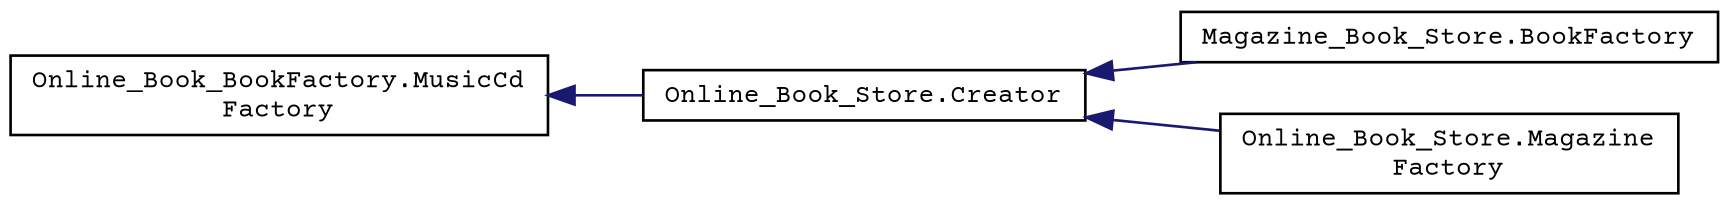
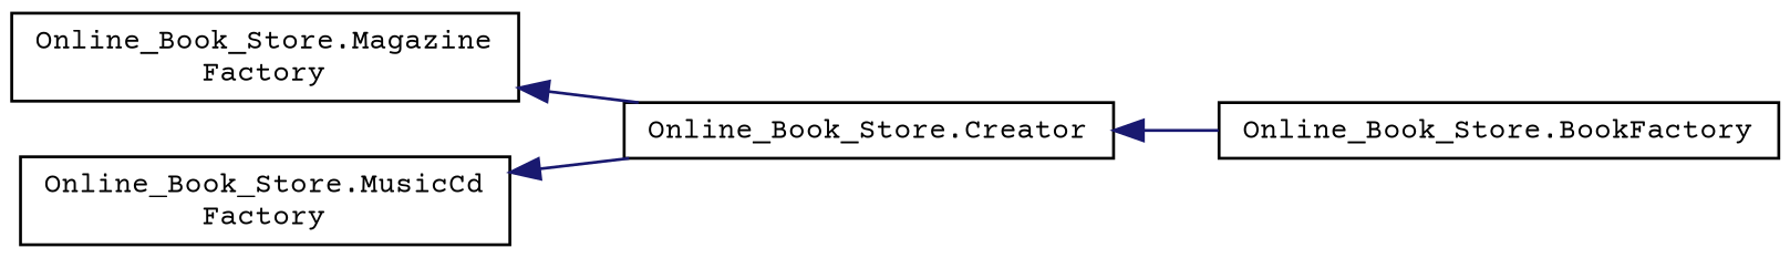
  digraph {
    fontname="Courier Prime"
    rankdir=LR
    node [color=black fillcolor=white fontname="Courier Prime" fontsize=10 shape=record style=filled]
    edge [color=midnightblue dir=back fontname="Courier Prime" fontsize=10 labelfontname=Helvetica labelfontsize=10 style=solid]
    n1 [height=0.2 label="Online_Book_Store.Creator" width=0.4]
-   n2 [height=0.2 label="Magazine_Book_Store.BookFactory" width=0.4]
+   n2 [height=0.2 label="Online_Book_Store.BookFactory" width=0.4]
    n3 [height=0.2 label="Online_Book_Store.Magazine\lFactory" width=0.4]
-   n4 [height=0.2 label="Online_Book_BookFactory.MusicCd\lFactory" width=0.4]
+   n4 [height=0.2 label="Online_Book_Store.MusicCd\lFactory" width=0.4]
    n1 -> n2
-   n1 -> n3
+   n3 -> n1
    n4 -> n1
  }
